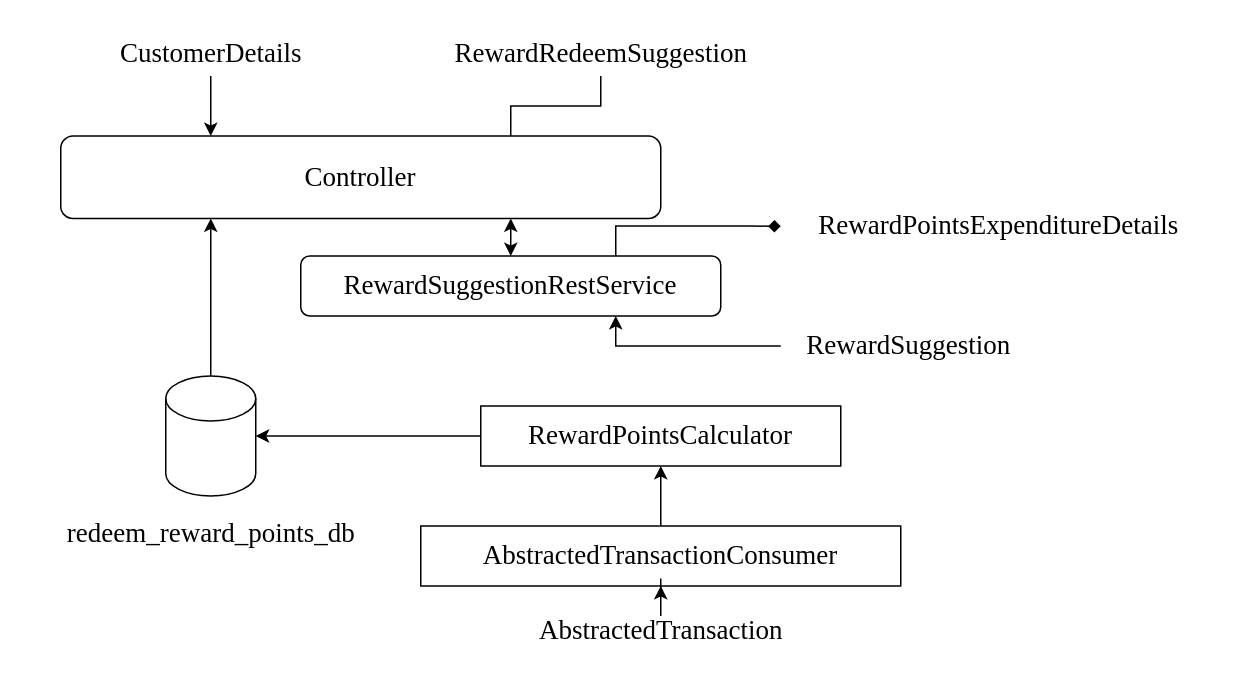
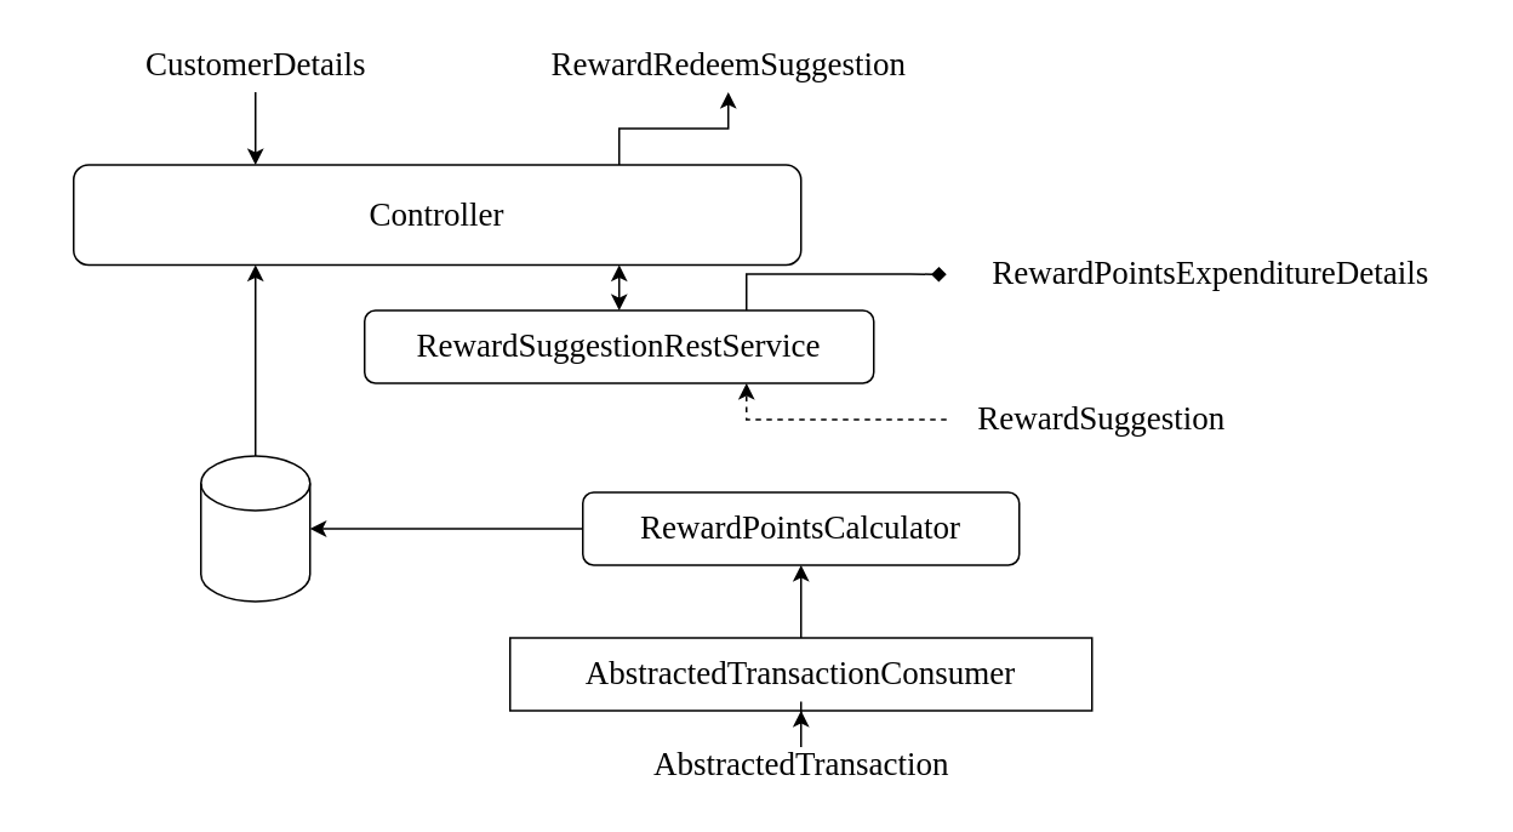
  <mxCell id="0" />
  <mxCell id="1" parent="0" />
  <mxCell id="2" style="edgeStyle=orthogonalEdgeStyle;rounded=0;orthogonalLoop=1;jettySize=auto;html=1;entryX=0.5;entryY=1;entryDx=0;entryDy=0;fontFamily=Ubuntu;fontSource=https%3A%2F%2Ffonts.googleapis.com%2Fcss%3Ffamily%3DUbuntu;fontSize=18;" parent="1" source="3" target="5" edge="1"><mxGeometry relative="1" as="geometry" /></mxCell>
  <mxCell id="3" value="AbstractedTransactionConsumer" style="whiteSpace=wrap;html=1;fillColor=none;fontFamily=Ubuntu;fontSource=https%3A%2F%2Ffonts.googleapis.com%2Fcss%3Ffamily%3DUbuntu;fontSize=18;rounded=0;" parent="1" vertex="1"><mxGeometry x="280" y="350" width="320" height="40" as="geometry" /></mxCell>
  <mxCell id="4" style="edgeStyle=orthogonalEdgeStyle;rounded=0;orthogonalLoop=1;jettySize=auto;html=1;exitX=0;exitY=0.5;exitDx=0;exitDy=0;entryX=1;entryY=0.5;entryDx=0;entryDy=0;entryPerimeter=0;fontFamily=Ubuntu;fontSource=https%3A%2F%2Ffonts.googleapis.com%2Fcss%3Ffamily%3DUbuntu;fontSize=18;" parent="1" source="5" target="17" edge="1"><mxGeometry relative="1" as="geometry" /></mxCell>
- <mxCell id="5" value="RewardPointsCalculator" style="whiteSpace=wrap;html=1;fillColor=none;fontFamily=Ubuntu;fontSource=https://fonts.googleapis.com/css?family=Ubuntu;fontSize=18;rounded=0;" parent="1" vertex="1"><mxGeometry x="320" y="270" width="240" height="40" as="geometry" /></mxCell>
+ <mxCell id="5" value="RewardPointsCalculator" style="rounded=1;whiteSpace=wrap;html=1;fillColor=none;fontFamily=Ubuntu;fontSource=https://fonts.googleapis.com/css?family=Ubuntu;fontSize=18;" parent="1" vertex="1"><mxGeometry x="320" y="270" width="240" height="40" as="geometry" /></mxCell>
  <mxCell id="6" style="edgeStyle=orthogonalEdgeStyle;rounded=0;orthogonalLoop=1;jettySize=auto;html=1;exitX=0.75;exitY=0;exitDx=0;exitDy=0;entryX=0;entryY=0.507;entryDx=0;entryDy=0;entryPerimeter=0;fontFamily=Ubuntu;fontSource=https%3A%2F%2Ffonts.googleapis.com%2Fcss%3Ffamily%3DUbuntu;fontSize=18;endArrow=diamond;" parent="1" source="7" target="19" edge="1"><mxGeometry relative="1" as="geometry" /></mxCell>
  <mxCell id="7" value="RewardSuggestionRestService" style="rounded=1;whiteSpace=wrap;html=1;fillColor=none;fontFamily=Ubuntu;fontSource=https%3A%2F%2Ffonts.googleapis.com%2Fcss%3Ffamily%3DUbuntu;fontSize=18;" parent="1" vertex="1"><mxGeometry x="200" y="170" width="280" height="40" as="geometry" /></mxCell>
- <mxCell id="8" style="edgeStyle=orthogonalEdgeStyle;rounded=0;orthogonalLoop=1;jettySize=auto;html=1;exitX=0.75;exitY=0;exitDx=0;exitDy=0;fontFamily=Ubuntu;fontSource=https%3A%2F%2Ffonts.googleapis.com%2Fcss%3Ffamily%3DUbuntu;fontSize=18;endArrow=none;" parent="1" source="10" target="15" edge="1"><mxGeometry relative="1" as="geometry" /></mxCell>
+ <mxCell id="8" style="edgeStyle=orthogonalEdgeStyle;rounded=0;orthogonalLoop=1;jettySize=auto;html=1;exitX=0.75;exitY=0;exitDx=0;exitDy=0;fontFamily=Ubuntu;fontSource=https%3A%2F%2Ffonts.googleapis.com%2Fcss%3Ffamily%3DUbuntu;fontSize=18;" parent="1" source="10" target="15" edge="1"><mxGeometry relative="1" as="geometry" /></mxCell>
  <mxCell id="9" style="edgeStyle=orthogonalEdgeStyle;rounded=0;orthogonalLoop=1;jettySize=auto;html=1;exitX=0.75;exitY=1;exitDx=0;exitDy=0;entryX=0.5;entryY=0;entryDx=0;entryDy=0;fontFamily=Ubuntu;fontSource=https%3A%2F%2Ffonts.googleapis.com%2Fcss%3Ffamily%3DUbuntu;fontSize=18;startArrow=classic;startFill=1;" parent="1" source="10" target="7" edge="1"><mxGeometry relative="1" as="geometry" /></mxCell>
  <mxCell id="10" value="Controller" style="rounded=1;whiteSpace=wrap;html=1;fillColor=none;fontFamily=Ubuntu;fontSource=https://fonts.googleapis.com/css?family=Ubuntu;fontSize=18;" parent="1" vertex="1"><mxGeometry x="40" y="90" width="400" height="55" as="geometry" /></mxCell>
  <mxCell id="11" style="edgeStyle=orthogonalEdgeStyle;rounded=0;orthogonalLoop=1;jettySize=auto;html=1;entryX=0.5;entryY=1;entryDx=0;entryDy=0;fontFamily=Ubuntu;fontSource=https%3A%2F%2Ffonts.googleapis.com%2Fcss%3Ffamily%3DUbuntu;fontSize=18;" parent="1" source="12" target="3" edge="1"><mxGeometry relative="1" as="geometry" /></mxCell>
  <mxCell id="12" value="AbstractedTransaction" style="text;html=1;align=center;verticalAlign=middle;resizable=0;points=[];autosize=1;fontSize=18;fontFamily=Ubuntu;" parent="1" vertex="1"><mxGeometry x="340" y="405" width="200" height="30" as="geometry" /></mxCell>
  <mxCell id="13" style="edgeStyle=orthogonalEdgeStyle;rounded=0;orthogonalLoop=1;jettySize=auto;html=1;entryX=0.25;entryY=0;entryDx=0;entryDy=0;fontFamily=Ubuntu;fontSource=https%3A%2F%2Ffonts.googleapis.com%2Fcss%3Ffamily%3DUbuntu;fontSize=18;" parent="1" source="14" target="10" edge="1"><mxGeometry relative="1" as="geometry" /></mxCell>
  <mxCell id="14" value="CustomerDetails" style="text;html=1;align=center;verticalAlign=middle;resizable=0;points=[];autosize=1;fontSize=18;fontFamily=Ubuntu;" parent="1" vertex="1"><mxGeometry x="65" y="20" width="150" height="30" as="geometry" /></mxCell>
  <mxCell id="15" value="RewardRedeemSuggestion" style="text;html=1;align=center;verticalAlign=middle;resizable=0;points=[];autosize=1;fontSize=18;fontFamily=Ubuntu;" parent="1" vertex="1"><mxGeometry x="280" y="20" width="240" height="30" as="geometry" /></mxCell>
  <mxCell id="16" style="edgeStyle=orthogonalEdgeStyle;rounded=0;orthogonalLoop=1;jettySize=auto;html=1;exitX=0.5;exitY=0;exitDx=0;exitDy=0;exitPerimeter=0;entryX=0.25;entryY=1;entryDx=0;entryDy=0;fontFamily=Ubuntu;fontSource=https%3A%2F%2Ffonts.googleapis.com%2Fcss%3Ffamily%3DUbuntu;fontSize=18;" parent="1" source="17" target="10" edge="1"><mxGeometry relative="1" as="geometry" /></mxCell>
  <mxCell id="17" value="" style="shape=cylinder3;whiteSpace=wrap;html=1;boundedLbl=1;backgroundOutline=1;size=15;fillColor=none;fontFamily=Ubuntu;fontSource=https%3A%2F%2Ffonts.googleapis.com%2Fcss%3Ffamily%3DUbuntu;fontSize=18;" parent="1" vertex="1"><mxGeometry x="110" y="250" width="60" height="80" as="geometry" /></mxCell>
- <mxCell id="18" value="redeem_reward_points_db" style="text;html=1;align=center;verticalAlign=middle;resizable=0;points=[];autosize=1;fontSize=18;fontFamily=Ubuntu;" parent="1" vertex="1"><mxGeometry x="20" y="340" width="240" height="30" as="geometry" /></mxCell>
  <mxCell id="19" value="RewardPointsExpenditureDetails" style="text;html=1;align=center;verticalAlign=middle;resizable=0;points=[];autosize=1;fontSize=18;fontFamily=Ubuntu;" parent="1" vertex="1"><mxGeometry x="520" y="135" width="290" height="30" as="geometry" /></mxCell>
- <mxCell id="20" style="edgeStyle=orthogonalEdgeStyle;rounded=0;orthogonalLoop=1;jettySize=auto;html=1;entryX=0.75;entryY=1;entryDx=0;entryDy=0;fontFamily=Ubuntu;fontSource=https%3A%2F%2Ffonts.googleapis.com%2Fcss%3Ffamily%3DUbuntu;fontSize=18;" parent="1" source="21" target="7" edge="1"><mxGeometry relative="1" as="geometry" /></mxCell>
+ <mxCell id="20" style="edgeStyle=orthogonalEdgeStyle;rounded=0;orthogonalLoop=1;jettySize=auto;html=1;entryX=0.75;entryY=1;entryDx=0;entryDy=0;fontFamily=Ubuntu;fontSource=https%3A%2F%2Ffonts.googleapis.com%2Fcss%3Ffamily%3DUbuntu;fontSize=18;dashed=1;" parent="1" source="21" target="7" edge="1"><mxGeometry relative="1" as="geometry" /></mxCell>
  <mxCell id="21" value="RewardSuggestion" style="text;html=1;align=center;verticalAlign=middle;resizable=0;points=[];autosize=1;fontSize=18;fontFamily=Ubuntu;" parent="1" vertex="1"><mxGeometry x="520" y="215" width="170" height="30" as="geometry" /></mxCell>
